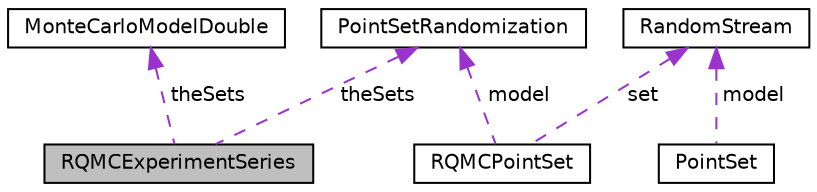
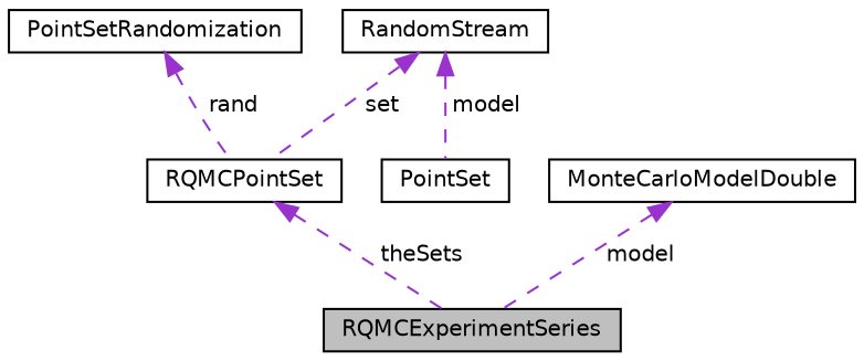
  digraph {
    node [color=black fontname=Helvetica fontsize=10 shape=record]
    edge [color=darkorchid3 dir=back fontname=Helvetica fontsize=10 labelfontname=Helvetica labelfontsize=10 style=dashed]
    n1 [fillcolor=grey75 fontcolor=black height=0.2 label=RQMCExperimentSeries style=filled width=0.4]
    n2 [height=0.2 label=RQMCPointSet width=0.4]
    n3 [height=0.2 label=PointSetRandomization width=0.4]
    n4 [height=0.2 label=PointSet width=0.4]
    n5 [height=0.2 label=RandomStream width=0.4]
    n6 [height=0.2 label=MonteCarloModelDouble width=0.4]
-   n3 -> n1 [label=" theSets"]
-   n3 -> n2 [label=" model"]
+   n2 -> n1 [label=" theSets"]
+   n3 -> n2 [label=" rand"]
    n5 -> n2 [label=" set"]
    n5 -> n4 [label=" model"]
-   n6 -> n1 [label=" theSets"]
+   n6 -> n1 [label=" model"]
  }
